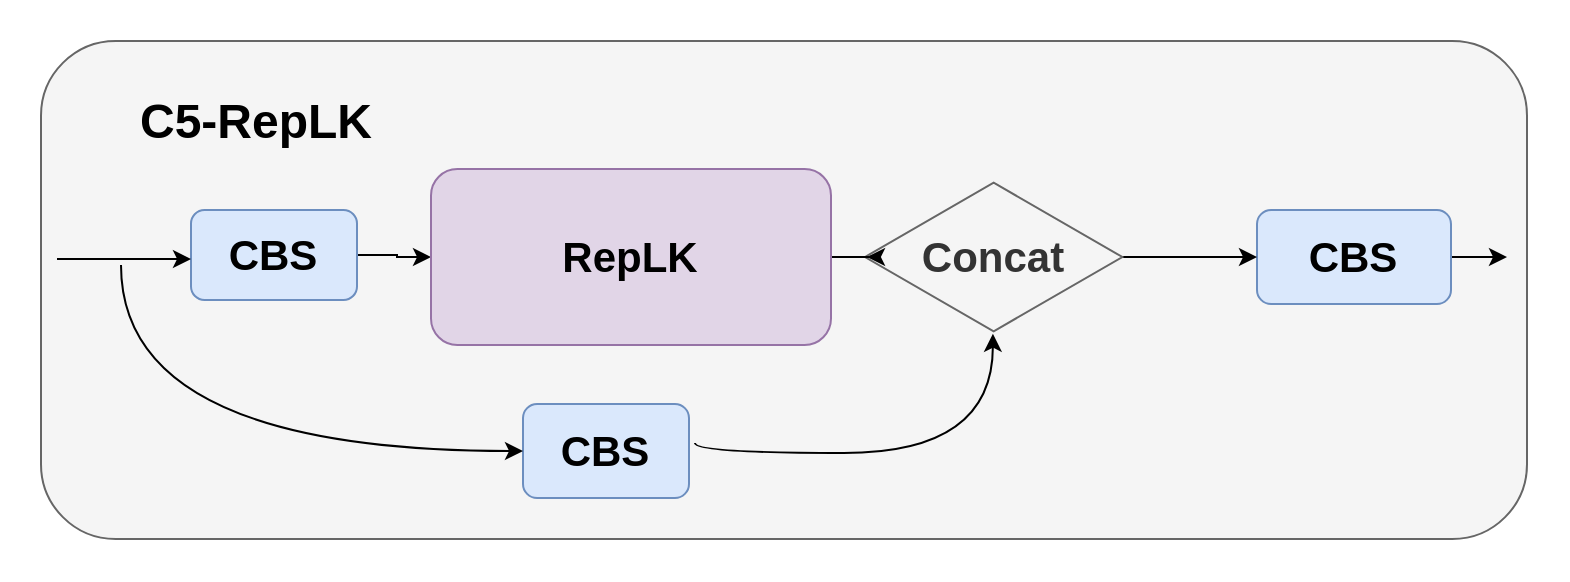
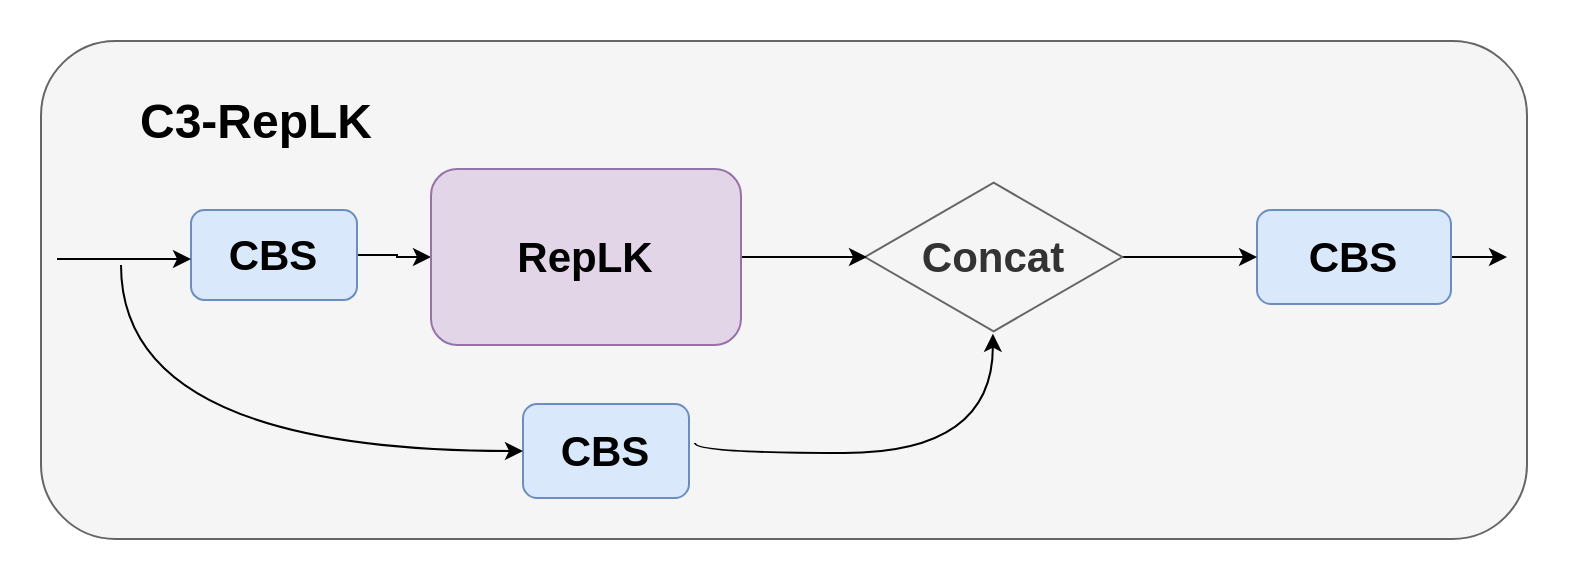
  <mxCell id="0" />
  <mxCell id="1" parent="0" />
  <mxCell id="2" value="" style="rounded=1;whiteSpace=wrap;html=1;fillColor=#f5f5f5;strokeColor=#666666;align=left;fontFamily=Times New Roman;fontColor=#333333;" vertex="1" parent="1"><mxGeometry x="20" y="20" width="743" height="249" as="geometry" /></mxCell>
  <mxCell id="3" style="edgeStyle=orthogonalEdgeStyle;rounded=0;orthogonalLoop=1;jettySize=auto;html=1;entryX=0;entryY=0.5;entryDx=0;entryDy=0;" edge="1" parent="1" source="4" target="12"><mxGeometry relative="1" as="geometry" /></mxCell>
  <mxCell id="4" value="&lt;b&gt;&lt;font style=&quot;font-size: 21px;&quot;&gt;CBS&lt;/font&gt;&lt;/b&gt;" style="rounded=1;whiteSpace=wrap;html=1;fillColor=#dae8fc;strokeColor=#6c8ebf;" vertex="1" parent="1"><mxGeometry x="95" y="104.5" width="83" height="45" as="geometry" /></mxCell>
  <mxCell id="5" style="edgeStyle=orthogonalEdgeStyle;rounded=0;orthogonalLoop=1;jettySize=auto;html=1;curved=1;entryX=0.497;entryY=0.997;entryDx=0;entryDy=0;entryPerimeter=0;" edge="1" parent="1" target="10"><mxGeometry relative="1" as="geometry"><mxPoint x="657.5" y="232" as="targetPoint" /><Array as="points"><mxPoint x="347" y="226" /><mxPoint x="496" y="226" /></Array><mxPoint x="347" y="221" as="sourcePoint" /></mxGeometry></mxCell>
  <mxCell id="6" value="&lt;b&gt;&lt;font style=&quot;font-size: 21px;&quot;&gt;CBS&lt;/font&gt;&lt;/b&gt;" style="rounded=1;whiteSpace=wrap;html=1;fillColor=#dae8fc;strokeColor=#6c8ebf;" vertex="1" parent="1"><mxGeometry x="261" y="201.5" width="83" height="47" as="geometry" /></mxCell>
  <mxCell id="7" style="edgeStyle=orthogonalEdgeStyle;rounded=0;orthogonalLoop=1;jettySize=auto;html=1;" edge="1" parent="1" source="8"><mxGeometry relative="1" as="geometry"><mxPoint x="753" y="128" as="targetPoint" /></mxGeometry></mxCell>
  <mxCell id="8" value="&lt;b&gt;&lt;font style=&quot;font-size: 21px;&quot;&gt;CBS&lt;/font&gt;&lt;/b&gt;" style="rounded=1;whiteSpace=wrap;html=1;fillColor=#dae8fc;strokeColor=#6c8ebf;" vertex="1" parent="1"><mxGeometry x="628" y="104.5" width="97" height="47" as="geometry" /></mxCell>
  <mxCell id="9" style="edgeStyle=orthogonalEdgeStyle;rounded=0;orthogonalLoop=1;jettySize=auto;html=1;entryX=0;entryY=0.5;entryDx=0;entryDy=0;" edge="1" parent="1" source="10" target="8"><mxGeometry relative="1" as="geometry" /></mxCell>
  <mxCell id="10" value="&lt;b&gt;&lt;font style=&quot;font-size: 21px;&quot;&gt;Concat&lt;/font&gt;&lt;/b&gt;" style="html=1;whiteSpace=wrap;aspect=fixed;shape=isoRectangle;fillColor=#f5f5f5;fontColor=#333333;strokeColor=#666666;" vertex="1" parent="1"><mxGeometry x="432" y="89.4" width="128.67" height="77.2" as="geometry" /></mxCell>
  <mxCell id="11" style="edgeStyle=orthogonalEdgeStyle;rounded=0;orthogonalLoop=1;jettySize=auto;html=1;" edge="1" parent="1" source="12"><mxGeometry relative="1" as="geometry"><mxPoint x="433" y="128" as="targetPoint" /></mxGeometry></mxCell>
- <mxCell id="12" value="&lt;font style=&quot;font-size: 21px;&quot;&gt;&lt;b&gt;RepLK&lt;/b&gt;&lt;/font&gt;" style="rounded=1;whiteSpace=wrap;html=1;fillColor=#e1d5e7;strokeColor=#9673a6;" vertex="1" parent="1"><mxGeometry x="215" y="84" width="200" height="88" as="geometry" /></mxCell>
+ <mxCell id="12" value="&lt;font style=&quot;font-size: 21px;&quot;&gt;&lt;b&gt;RepLK&lt;/b&gt;&lt;/font&gt;" style="rounded=1;whiteSpace=wrap;html=1;fillColor=#e1d5e7;strokeColor=#9673a6;" vertex="1" parent="1"><mxGeometry x="215" y="84" width="155" height="88" as="geometry" /></mxCell>
  <mxCell id="13" style="edgeStyle=orthogonalEdgeStyle;rounded=0;orthogonalLoop=1;jettySize=auto;html=1;exitX=0.5;exitY=1;exitDx=0;exitDy=0;" edge="1" parent="1" source="6" target="6"><mxGeometry relative="1" as="geometry" /></mxCell>
  <mxCell id="14" style="edgeStyle=orthogonalEdgeStyle;rounded=0;orthogonalLoop=1;jettySize=auto;html=1;entryX=0;entryY=0.5;entryDx=0;entryDy=0;" edge="1" parent="1"><mxGeometry relative="1" as="geometry"><mxPoint x="28" y="129" as="sourcePoint" /><mxPoint x="95" y="129" as="targetPoint" /></mxGeometry></mxCell>
  <mxCell id="15" value="" style="endArrow=classic;html=1;rounded=0;edgeStyle=orthogonalEdgeStyle;curved=1;entryX=0;entryY=0.5;entryDx=0;entryDy=0;" edge="1" parent="1" target="6"><mxGeometry width="50" height="50" relative="1" as="geometry"><mxPoint x="60" y="132" as="sourcePoint" /><mxPoint x="320" y="418" as="targetPoint" /><Array as="points"><mxPoint x="60" y="225" /></Array></mxGeometry></mxCell>
- <mxCell id="16" value="&lt;font style=&quot;font-size: 24px;&quot;&gt;&lt;b&gt;C5-RepLK&lt;/b&gt;&lt;/font&gt;" style="text;html=1;strokeColor=none;fillColor=none;align=center;verticalAlign=middle;whiteSpace=wrap;rounded=0;" vertex="1" parent="1"><mxGeometry x="61.5" y="46" width="131.5" height="30" as="geometry" /></mxCell>
+ <mxCell id="16" value="&lt;font style=&quot;font-size: 24px;&quot;&gt;&lt;b&gt;C3-RepLK&lt;/b&gt;&lt;/font&gt;" style="text;html=1;strokeColor=none;fillColor=none;align=center;verticalAlign=middle;whiteSpace=wrap;rounded=0;" vertex="1" parent="1"><mxGeometry x="61.5" y="46" width="131.5" height="30" as="geometry" /></mxCell>
